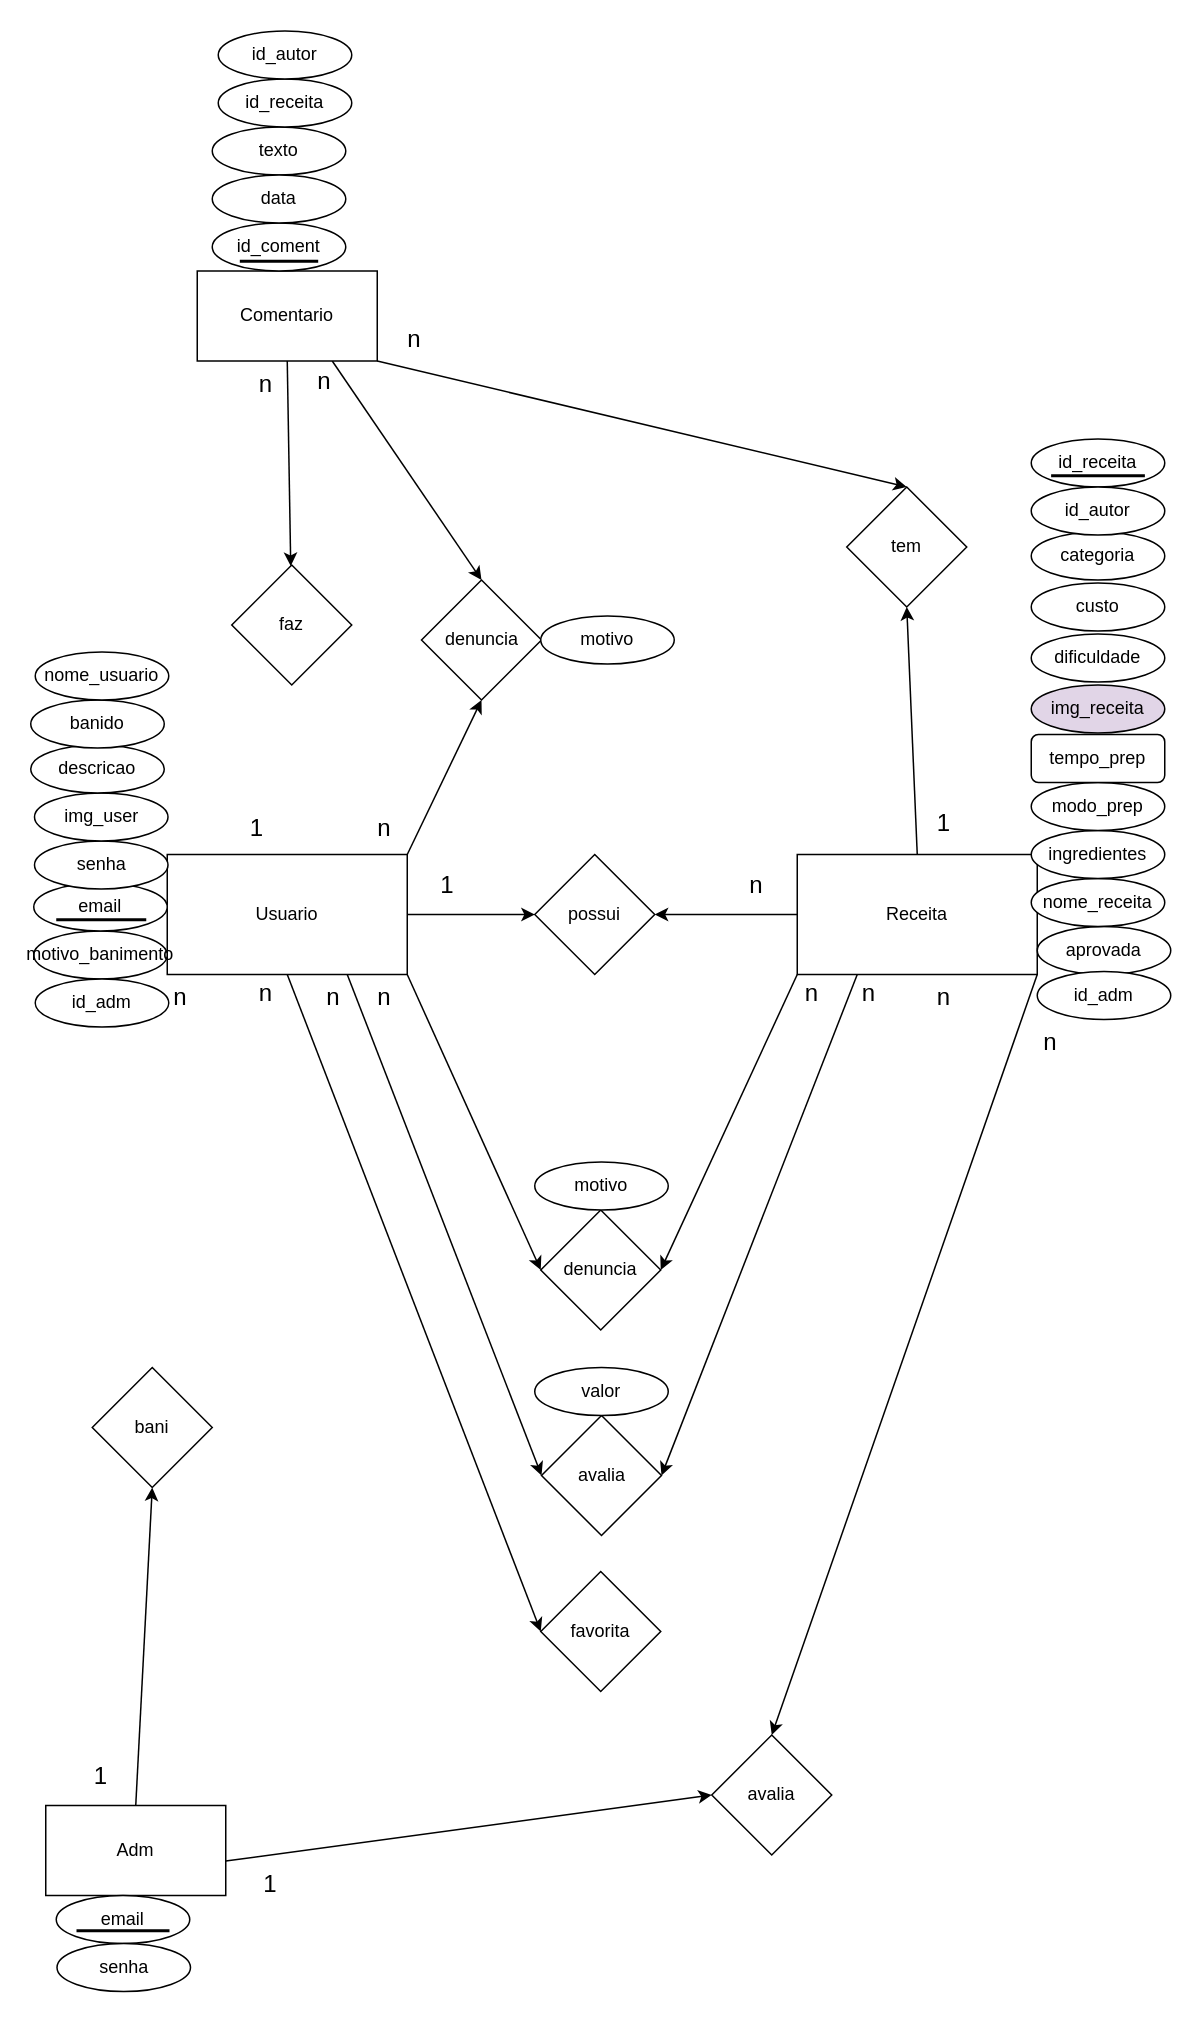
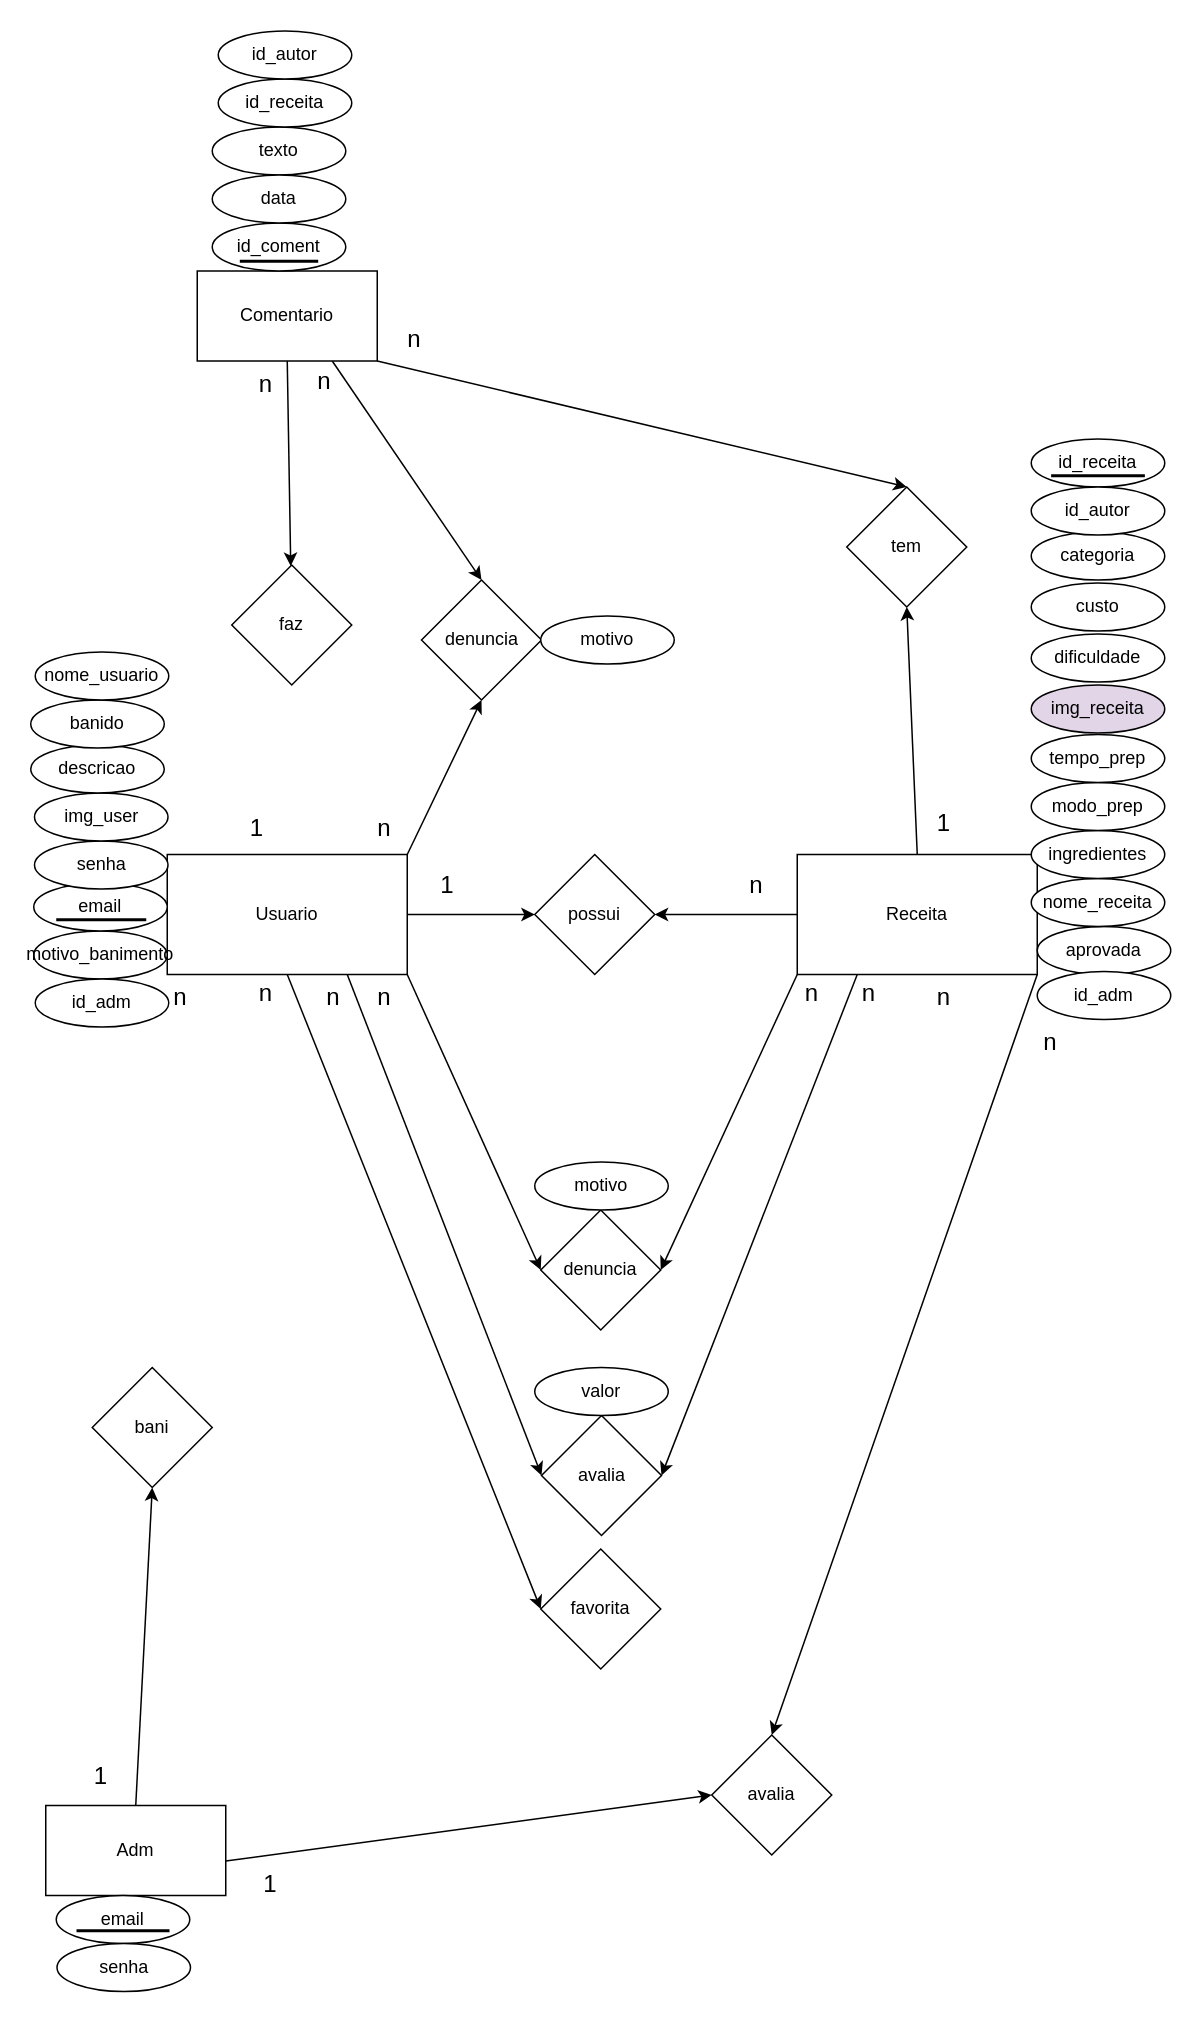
  <mxCell id="0" />
  <mxCell id="1" parent="0" />
  <mxCell id="2" style="edgeStyle=none;rounded=0;orthogonalLoop=1;jettySize=auto;html=1;exitX=1;exitY=0.5;exitDx=0;exitDy=0;entryX=0;entryY=0.5;entryDx=0;entryDy=0;" parent="1" source="7" target="14" edge="1"><mxGeometry relative="1" as="geometry" /></mxCell>
  <mxCell id="3" style="edgeStyle=none;rounded=0;orthogonalLoop=1;jettySize=auto;html=1;exitX=1;exitY=1;exitDx=0;exitDy=0;entryX=0;entryY=0.5;entryDx=0;entryDy=0;" parent="1" source="7" target="17" edge="1"><mxGeometry relative="1" as="geometry" /></mxCell>
  <mxCell id="4" style="edgeStyle=none;rounded=0;orthogonalLoop=1;jettySize=auto;html=1;exitX=0.75;exitY=1;exitDx=0;exitDy=0;entryX=0;entryY=0.5;entryDx=0;entryDy=0;" parent="1" source="7" target="27" edge="1"><mxGeometry relative="1" as="geometry" /></mxCell>
  <mxCell id="5" style="edgeStyle=none;rounded=0;orthogonalLoop=1;jettySize=auto;html=1;exitX=0.5;exitY=1;exitDx=0;exitDy=0;entryX=0;entryY=0.5;entryDx=0;entryDy=0;" parent="1" source="7" target="31" edge="1"><mxGeometry relative="1" as="geometry" /></mxCell>
  <mxCell id="6" style="edgeStyle=none;rounded=0;orthogonalLoop=1;jettySize=auto;html=1;exitX=1;exitY=0;exitDx=0;exitDy=0;entryX=0.5;entryY=1;entryDx=0;entryDy=0;" parent="1" source="7" target="49" edge="1"><mxGeometry relative="1" as="geometry" /></mxCell>
  <mxCell id="7" value="Usuario" style="rounded=0;whiteSpace=wrap;html=1;" parent="1" vertex="1"><mxGeometry x="111" y="569" width="160" height="80" as="geometry" /></mxCell>
  <mxCell id="8" style="edgeStyle=none;rounded=0;orthogonalLoop=1;jettySize=auto;html=1;exitX=0;exitY=0.5;exitDx=0;exitDy=0;" parent="1" source="13" target="14" edge="1"><mxGeometry relative="1" as="geometry" /></mxCell>
  <mxCell id="9" style="edgeStyle=none;rounded=0;orthogonalLoop=1;jettySize=auto;html=1;exitX=0;exitY=1;exitDx=0;exitDy=0;entryX=1;entryY=0.5;entryDx=0;entryDy=0;" parent="1" source="13" target="17" edge="1"><mxGeometry relative="1" as="geometry" /></mxCell>
  <mxCell id="10" style="edgeStyle=none;rounded=0;orthogonalLoop=1;jettySize=auto;html=1;exitX=0.25;exitY=1;exitDx=0;exitDy=0;entryX=1;entryY=0.5;entryDx=0;entryDy=0;" parent="1" source="13" target="27" edge="1"><mxGeometry relative="1" as="geometry" /></mxCell>
  <mxCell id="11" style="edgeStyle=none;rounded=0;orthogonalLoop=1;jettySize=auto;html=1;exitX=1;exitY=1;exitDx=0;exitDy=0;entryX=0.5;entryY=0;entryDx=0;entryDy=0;" parent="1" source="13" target="40" edge="1"><mxGeometry relative="1" as="geometry"><mxPoint x="530" y="1150" as="targetPoint" /></mxGeometry></mxCell>
  <mxCell id="12" style="edgeStyle=none;rounded=0;orthogonalLoop=1;jettySize=auto;html=1;exitX=0.5;exitY=0;exitDx=0;exitDy=0;entryX=0.5;entryY=1;entryDx=0;entryDy=0;" parent="1" source="13" target="46" edge="1"><mxGeometry relative="1" as="geometry" /></mxCell>
  <mxCell id="13" value="Receita" style="rounded=0;whiteSpace=wrap;html=1;" parent="1" vertex="1"><mxGeometry x="531" y="569" width="160" height="80" as="geometry" /></mxCell>
  <mxCell id="14" value="possui" style="rhombus;whiteSpace=wrap;html=1;" parent="1" vertex="1"><mxGeometry x="356" y="569" width="80" height="80" as="geometry" /></mxCell>
  <mxCell id="15" value="1" style="text;strokeColor=none;fillColor=none;html=1;align=center;verticalAlign=middle;whiteSpace=wrap;rounded=0;fontSize=16;" parent="1" vertex="1"><mxGeometry x="268" y="574" width="60" height="30" as="geometry" /></mxCell>
  <mxCell id="16" value="n" style="text;strokeColor=none;fillColor=none;html=1;align=center;verticalAlign=middle;whiteSpace=wrap;rounded=0;fontSize=16;" parent="1" vertex="1"><mxGeometry x="474" y="574" width="60" height="30" as="geometry" /></mxCell>
  <mxCell id="17" value="denuncia" style="rhombus;whiteSpace=wrap;html=1;" parent="1" vertex="1"><mxGeometry x="360" y="806" width="80" height="80" as="geometry" /></mxCell>
  <mxCell id="18" value="n" style="text;strokeColor=none;fillColor=none;html=1;align=center;verticalAlign=middle;whiteSpace=wrap;rounded=0;fontSize=16;" parent="1" vertex="1"><mxGeometry x="511" y="646" width="60" height="30" as="geometry" /></mxCell>
  <mxCell id="19" value="n" style="text;strokeColor=none;fillColor=none;html=1;align=center;verticalAlign=middle;whiteSpace=wrap;rounded=0;fontSize=16;" parent="1" vertex="1"><mxGeometry x="226" y="649" width="60" height="30" as="geometry" /></mxCell>
  <mxCell id="20" style="edgeStyle=none;rounded=0;orthogonalLoop=1;jettySize=auto;html=1;exitX=0.5;exitY=0;exitDx=0;exitDy=0;entryX=0.5;entryY=1;entryDx=0;entryDy=0;" parent="1" source="21" target="34" edge="1"><mxGeometry relative="1" as="geometry" /></mxCell>
  <mxCell id="21" value="Adm" style="whiteSpace=wrap;html=1;" parent="1" vertex="1"><mxGeometry x="30" y="1203" width="120" height="60" as="geometry" /></mxCell>
  <mxCell id="22" style="edgeStyle=none;rounded=0;orthogonalLoop=1;jettySize=auto;html=1;exitX=0.5;exitY=1;exitDx=0;exitDy=0;" parent="1" source="25" target="43" edge="1"><mxGeometry relative="1" as="geometry" /></mxCell>
  <mxCell id="23" style="edgeStyle=none;rounded=0;orthogonalLoop=1;jettySize=auto;html=1;exitX=1;exitY=1;exitDx=0;exitDy=0;entryX=0.5;entryY=0;entryDx=0;entryDy=0;" parent="1" source="25" target="46" edge="1"><mxGeometry relative="1" as="geometry" /></mxCell>
  <mxCell id="24" style="edgeStyle=none;rounded=0;orthogonalLoop=1;jettySize=auto;html=1;exitX=0.75;exitY=1;exitDx=0;exitDy=0;entryX=0.5;entryY=0;entryDx=0;entryDy=0;" parent="1" source="25" target="49" edge="1"><mxGeometry relative="1" as="geometry" /></mxCell>
  <mxCell id="25" value="Comentario" style="whiteSpace=wrap;html=1;" parent="1" vertex="1"><mxGeometry x="131" y="180" width="120" height="60" as="geometry" /></mxCell>
  <mxCell id="26" value="motivo" style="ellipse;whiteSpace=wrap;html=1;" parent="1" vertex="1"><mxGeometry x="356" y="774" width="89" height="32" as="geometry" /></mxCell>
  <mxCell id="27" value="avalia" style="rhombus;whiteSpace=wrap;html=1;" parent="1" vertex="1"><mxGeometry x="360.5" y="943" width="80" height="80" as="geometry" /></mxCell>
  <mxCell id="28" value="valor" style="ellipse;whiteSpace=wrap;html=1;" parent="1" vertex="1"><mxGeometry x="356" y="911" width="89" height="32" as="geometry" /></mxCell>
  <mxCell id="29" value="n" style="text;strokeColor=none;fillColor=none;html=1;align=center;verticalAlign=middle;whiteSpace=wrap;rounded=0;fontSize=16;" parent="1" vertex="1"><mxGeometry x="549" y="646" width="60" height="30" as="geometry" /></mxCell>
  <mxCell id="30" value="n" style="text;strokeColor=none;fillColor=none;html=1;align=center;verticalAlign=middle;whiteSpace=wrap;rounded=0;fontSize=16;" parent="1" vertex="1"><mxGeometry x="192" y="649" width="60" height="30" as="geometry" /></mxCell>
- <mxCell id="31" value="favorita" style="rhombus;whiteSpace=wrap;html=1;" parent="1" vertex="1"><mxGeometry x="360" y="1047" width="80" height="80" as="geometry" /></mxCell>
+ <mxCell id="31" value="favorita" style="rhombus;whiteSpace=wrap;html=1;" parent="1" vertex="1"><mxGeometry x="360" y="1032" width="80" height="80" as="geometry" /></mxCell>
  <mxCell id="32" value="n" style="text;strokeColor=none;fillColor=none;html=1;align=center;verticalAlign=middle;whiteSpace=wrap;rounded=0;fontSize=16;" parent="1" vertex="1"><mxGeometry x="147" y="646" width="60" height="30" as="geometry" /></mxCell>
  <mxCell id="33" value="n" style="text;strokeColor=none;fillColor=none;html=1;align=center;verticalAlign=middle;whiteSpace=wrap;rounded=0;fontSize=16;" parent="1" vertex="1"><mxGeometry x="599" y="649" width="60" height="30" as="geometry" /></mxCell>
  <mxCell id="34" value="bani" style="rhombus;whiteSpace=wrap;html=1;" parent="1" vertex="1"><mxGeometry x="61" y="911" width="80" height="80" as="geometry" /></mxCell>
  <mxCell id="35" value="n" style="text;strokeColor=none;fillColor=none;html=1;align=center;verticalAlign=middle;whiteSpace=wrap;rounded=0;fontSize=16;" parent="1" vertex="1"><mxGeometry x="90" y="649" width="60" height="30" as="geometry" /></mxCell>
  <mxCell id="36" value="1" style="text;strokeColor=none;fillColor=none;html=1;align=center;verticalAlign=middle;whiteSpace=wrap;rounded=0;fontSize=16;" parent="1" vertex="1"><mxGeometry x="37" y="1168" width="60" height="30" as="geometry" /></mxCell>
  <mxCell id="37" style="edgeStyle=none;rounded=0;orthogonalLoop=1;jettySize=auto;html=1;exitX=0;exitY=0;exitDx=0;exitDy=0;entryX=0;entryY=0.5;entryDx=0;entryDy=0;" parent="1" source="38" target="40" edge="1"><mxGeometry relative="1" as="geometry" /></mxCell>
  <mxCell id="38" value="1" style="text;strokeColor=none;fillColor=none;html=1;align=center;verticalAlign=middle;whiteSpace=wrap;rounded=0;fontSize=16;" parent="1" vertex="1"><mxGeometry x="150" y="1240" width="60" height="30" as="geometry" /></mxCell>
  <mxCell id="39" value="n" style="text;strokeColor=none;fillColor=none;html=1;align=center;verticalAlign=middle;whiteSpace=wrap;rounded=0;fontSize=16;" parent="1" vertex="1"><mxGeometry x="670" y="679" width="60" height="30" as="geometry" /></mxCell>
  <mxCell id="40" value="avalia" style="rhombus;whiteSpace=wrap;html=1;" parent="1" vertex="1"><mxGeometry x="474" y="1156" width="80" height="80" as="geometry" /></mxCell>
  <mxCell id="41" value="motivo_banimento" style="ellipse;whiteSpace=wrap;html=1;" parent="1" vertex="1"><mxGeometry x="22" y="620" width="89" height="32" as="geometry" /></mxCell>
  <mxCell id="42" value="aprovada" style="ellipse;whiteSpace=wrap;html=1;" parent="1" vertex="1"><mxGeometry x="691" y="617" width="89" height="32" as="geometry" /></mxCell>
  <mxCell id="43" value="faz" style="rhombus;whiteSpace=wrap;html=1;" parent="1" vertex="1"><mxGeometry x="154" y="376" width="80" height="80" as="geometry" /></mxCell>
  <mxCell id="44" value="n" style="text;strokeColor=none;fillColor=none;html=1;align=center;verticalAlign=middle;whiteSpace=wrap;rounded=0;fontSize=16;" parent="1" vertex="1"><mxGeometry x="147" y="240" width="60" height="30" as="geometry" /></mxCell>
  <mxCell id="45" value="1" style="text;strokeColor=none;fillColor=none;html=1;align=center;verticalAlign=middle;whiteSpace=wrap;rounded=0;fontSize=16;" parent="1" vertex="1"><mxGeometry x="141" y="536" width="60" height="30" as="geometry" /></mxCell>
  <mxCell id="46" value="tem" style="rhombus;whiteSpace=wrap;html=1;" parent="1" vertex="1"><mxGeometry x="564" y="324" width="80" height="80" as="geometry" /></mxCell>
  <mxCell id="47" value="n" style="text;strokeColor=none;fillColor=none;html=1;align=center;verticalAlign=middle;whiteSpace=wrap;rounded=0;fontSize=16;" parent="1" vertex="1"><mxGeometry x="246" y="210" width="60" height="30" as="geometry" /></mxCell>
  <mxCell id="48" value="1" style="text;strokeColor=none;fillColor=none;html=1;align=center;verticalAlign=middle;whiteSpace=wrap;rounded=0;fontSize=16;" parent="1" vertex="1"><mxGeometry x="599" y="533" width="60" height="30" as="geometry" /></mxCell>
  <mxCell id="49" value="denuncia" style="rhombus;whiteSpace=wrap;html=1;" parent="1" vertex="1"><mxGeometry x="280.5" y="386" width="80" height="80" as="geometry" /></mxCell>
  <mxCell id="50" value="n" style="text;strokeColor=none;fillColor=none;html=1;align=center;verticalAlign=middle;whiteSpace=wrap;rounded=0;fontSize=16;" parent="1" vertex="1"><mxGeometry x="186" y="238" width="60" height="30" as="geometry" /></mxCell>
  <mxCell id="51" value="n" style="text;strokeColor=none;fillColor=none;html=1;align=center;verticalAlign=middle;whiteSpace=wrap;rounded=0;fontSize=16;" parent="1" vertex="1"><mxGeometry x="226" y="536" width="60" height="30" as="geometry" /></mxCell>
  <mxCell id="52" value="motivo" style="ellipse;whiteSpace=wrap;html=1;" parent="1" vertex="1"><mxGeometry x="360" y="410" width="89" height="32" as="geometry" /></mxCell>
  <mxCell id="53" value="nome_receita" style="ellipse;whiteSpace=wrap;html=1;" parent="1" vertex="1"><mxGeometry x="687" y="585" width="89" height="32" as="geometry" /></mxCell>
  <mxCell id="54" value="ingredientes" style="ellipse;whiteSpace=wrap;html=1;" parent="1" vertex="1"><mxGeometry x="687" y="553" width="89" height="32" as="geometry" /></mxCell>
  <mxCell id="55" value="modo_prep" style="ellipse;whiteSpace=wrap;html=1;" parent="1" vertex="1"><mxGeometry x="687" y="521" width="89" height="32" as="geometry" /></mxCell>
- <mxCell id="56" value="tempo_prep" style="whiteSpace=wrap;html=1;rounded=1;" parent="1" vertex="1"><mxGeometry x="687" y="489" width="89" height="32" as="geometry" /></mxCell>
+ <mxCell id="56" value="tempo_prep" style="ellipse;whiteSpace=wrap;html=1;" parent="1" vertex="1"><mxGeometry x="687" y="489" width="89" height="32" as="geometry" /></mxCell>
  <mxCell id="57" value="img_receita" style="ellipse;whiteSpace=wrap;html=1;fillColor=#e1d5e7;" parent="1" vertex="1"><mxGeometry x="687" y="456" width="89" height="32" as="geometry" /></mxCell>
  <mxCell id="58" value="dificuldade" style="ellipse;whiteSpace=wrap;html=1;" parent="1" vertex="1"><mxGeometry x="687" y="422" width="89" height="32" as="geometry" /></mxCell>
  <mxCell id="59" value="custo" style="ellipse;whiteSpace=wrap;html=1;" parent="1" vertex="1"><mxGeometry x="687" y="388" width="89" height="32" as="geometry" /></mxCell>
  <mxCell id="60" value="categoria" style="ellipse;whiteSpace=wrap;html=1;" parent="1" vertex="1"><mxGeometry x="687" y="354" width="89" height="32" as="geometry" /></mxCell>
  <mxCell id="61" value="id_receita" style="ellipse;whiteSpace=wrap;html=1;" parent="1" vertex="1"><mxGeometry x="687" y="292" width="89" height="32" as="geometry" /></mxCell>
  <mxCell id="62" value="id_autor" style="ellipse;whiteSpace=wrap;html=1;" parent="1" vertex="1"><mxGeometry x="687" y="324" width="89" height="32" as="geometry" /></mxCell>
  <mxCell id="63" value="" style="whiteSpace=wrap;html=1;" parent="1" vertex="1"><mxGeometry x="700.75" y="316" width="61.5" height="1" as="geometry" /></mxCell>
  <mxCell id="64" value="email" style="ellipse;whiteSpace=wrap;html=1;" parent="1" vertex="1"><mxGeometry x="22" y="588" width="89" height="32" as="geometry" /></mxCell>
  <mxCell id="65" value="" style="rounded=0;whiteSpace=wrap;html=1;" parent="1" vertex="1"><mxGeometry x="37.5" y="612" width="59" height="1" as="geometry" /></mxCell>
  <mxCell id="66" value="senha" style="ellipse;whiteSpace=wrap;html=1;" parent="1" vertex="1"><mxGeometry x="22.5" y="560" width="89" height="32" as="geometry" /></mxCell>
  <mxCell id="67" value="img_user" style="ellipse;whiteSpace=wrap;html=1;" parent="1" vertex="1"><mxGeometry x="22.5" y="528" width="89" height="32" as="geometry" /></mxCell>
  <mxCell id="68" value="descricao" style="ellipse;whiteSpace=wrap;html=1;" parent="1" vertex="1"><mxGeometry x="20" y="496" width="89" height="32" as="geometry" /></mxCell>
  <mxCell id="69" value="banido" style="ellipse;whiteSpace=wrap;html=1;" parent="1" vertex="1"><mxGeometry x="20" y="466" width="89" height="32" as="geometry" /></mxCell>
  <mxCell id="70" value="email" style="ellipse;whiteSpace=wrap;html=1;" parent="1" vertex="1"><mxGeometry x="37" y="1263" width="89" height="32" as="geometry" /></mxCell>
  <mxCell id="71" value="senha" style="ellipse;whiteSpace=wrap;html=1;" parent="1" vertex="1"><mxGeometry x="37.5" y="1295" width="89" height="32" as="geometry" /></mxCell>
  <mxCell id="72" value="" style="whiteSpace=wrap;html=1;" parent="1" vertex="1"><mxGeometry x="51" y="1286" width="61" height="1" as="geometry" /></mxCell>
  <mxCell id="73" value="id_coment" style="ellipse;whiteSpace=wrap;html=1;" parent="1" vertex="1"><mxGeometry x="141" y="148" width="89" height="32" as="geometry" /></mxCell>
  <mxCell id="74" value="texto" style="ellipse;whiteSpace=wrap;html=1;" parent="1" vertex="1"><mxGeometry x="141.01" y="84" width="89" height="32" as="geometry" /></mxCell>
  <mxCell id="75" value="" style="whiteSpace=wrap;html=1;" parent="1" vertex="1"><mxGeometry x="159.88" y="173" width="51.25" height="1" as="geometry" /></mxCell>
  <mxCell id="76" value="data" style="ellipse;whiteSpace=wrap;html=1;" vertex="1" parent="1"><mxGeometry x="141.01" y="116" width="89" height="32" as="geometry" /></mxCell>
  <mxCell id="77" value="id_adm" style="ellipse;whiteSpace=wrap;html=1;" vertex="1" parent="1"><mxGeometry x="691" y="647" width="89" height="32" as="geometry" /></mxCell>
  <mxCell id="78" value="id_adm" style="ellipse;whiteSpace=wrap;html=1;" vertex="1" parent="1"><mxGeometry x="23" y="652" width="89" height="32" as="geometry" /></mxCell>
  <mxCell id="79" value="id_receita" style="ellipse;whiteSpace=wrap;html=1;" vertex="1" parent="1"><mxGeometry x="145" y="52" width="89" height="32" as="geometry" /></mxCell>
  <mxCell id="80" value="id_autor" style="ellipse;whiteSpace=wrap;html=1;" vertex="1" parent="1"><mxGeometry x="145" y="20" width="89" height="32" as="geometry" /></mxCell>
  <mxCell id="81" value="nome_usuario" style="ellipse;whiteSpace=wrap;html=1;" vertex="1" parent="1"><mxGeometry x="23" y="434" width="89" height="32" as="geometry" /></mxCell>
